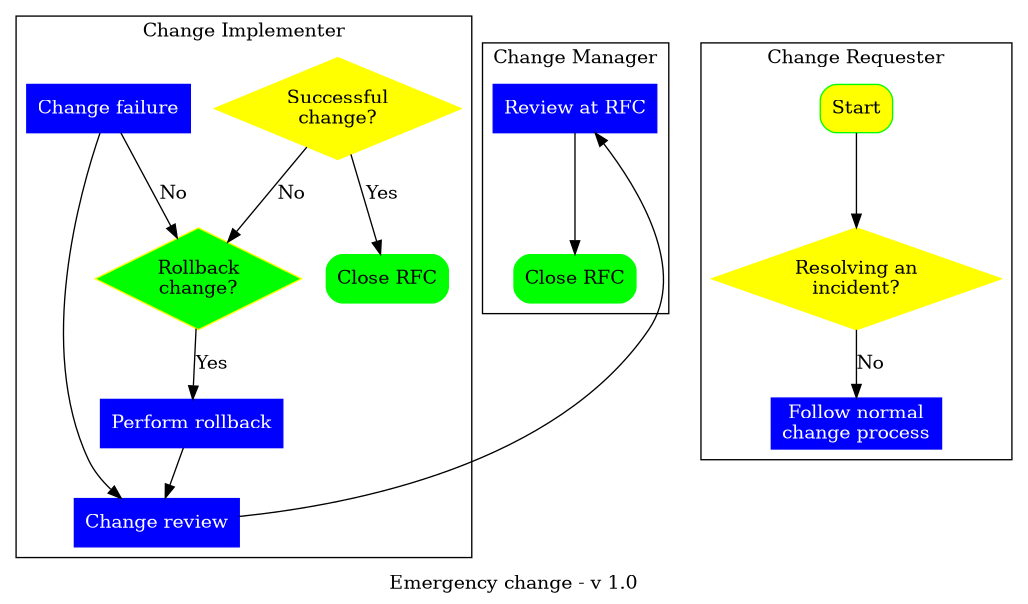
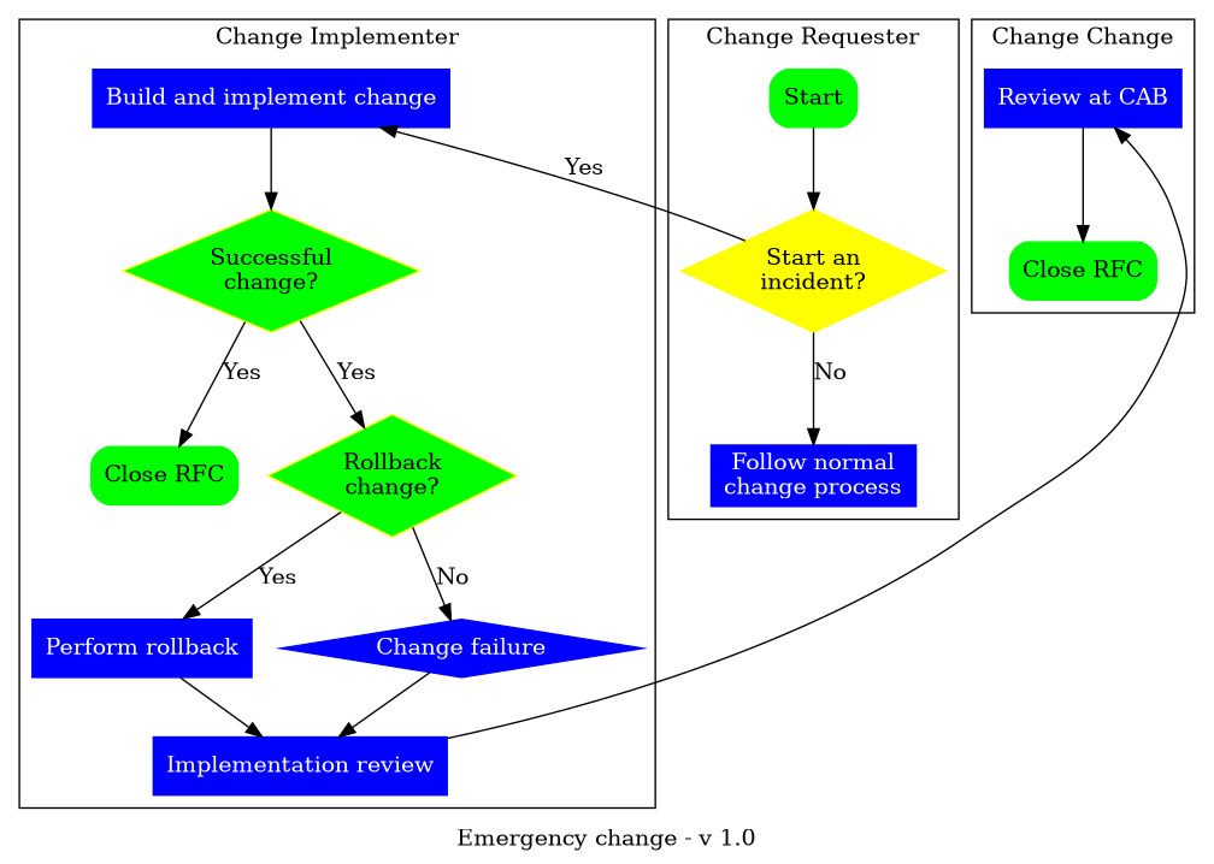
  digraph {
    fontname="DejaVu Serif"
    label="Emergency change - v 1.0"
    rankdir=TB
    node [color=blue fontcolor=white fontname="DejaVu Serif" shape=box style=filled]
    edge [fontname="DejaVu Serif"]
-   n2 [color=yellow label="Successful\nchange?" shape=diamond fontcolor=""]
+   n1 [label="Build and implement change"]
+   n2 [color=yellow label="Successful\nchange?" shape=diamond fillcolor=green fontcolor=""]
    n3 [color=green fontcolor=black label="Close RFC" style="rounded,filled"]
    n4 [color=yellow fillcolor=green label="Rollback\nchange?" shape=diamond fontcolor=""]
    n5 [label="Perform rollback"]
-   n6 [label="Change review"]
-   n7 [label="Change failure"]
-   n8 [color=green fontcolor=black label=Start style="rounded,filled" fillcolor=yellow]
+   n6 [label="Implementation review"]
+   n7 [label="Change failure" shape=diamond]
+   n8 [color=green fontcolor=black label=Start style="rounded,filled"]
    n9 [label="Follow normal\nchange process"]
-   n10 [color=yellow label="Resolving an\nincident?" shape=diamond fontcolor=""]
-   n11 [label="Review at RFC"]
+   n10 [color=yellow label="Start an\nincident?" shape=diamond fontcolor=""]
+   n11 [label="Review at CAB"]
    n12 [color=green fontcolor=black label="Close RFC" style="rounded,filled"]
    subgraph cluster_1 {
      label="Change Implementer"
+     n1
      n2
      n3
      n4
      n5
      n6
      n7
    }
    subgraph cluster_2 {
      label="Change Requester"
      n8
      n9
      n10
    }
    subgraph cluster_3 {
-     label="Change Manager"
+     label="Change Change"
      n11
      n12
    }
+   n1 -> n2
    n2 -> n3 [label=Yes]
-   n2 -> n4 [label=No]
+   n2 -> n4 [label=Yes]
    n4 -> n5 [label=Yes]
-   n7 -> n4 [label=No]
+   n4 -> n7 [label=No]
    n5 -> n6
    n6 -> n11 [constraint=false]
    n7 -> n6
    n8 -> n10
+   n10 -> n1 [constraint=false label=Yes]
    n10 -> n9 [label=No]
    n11 -> n12
  }
